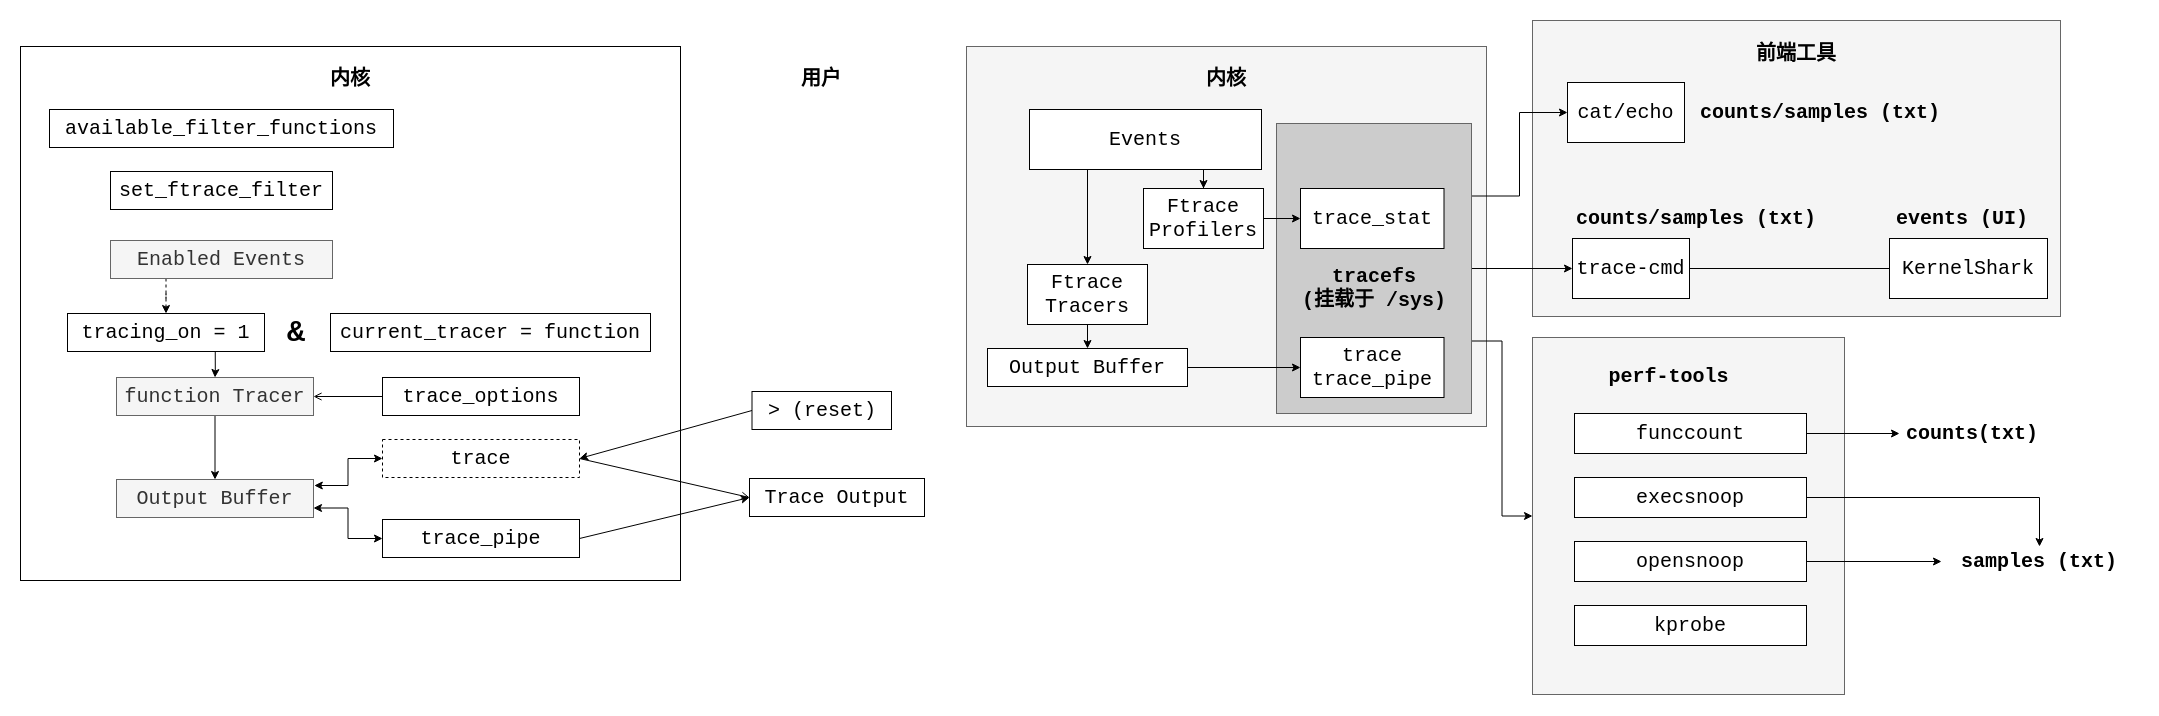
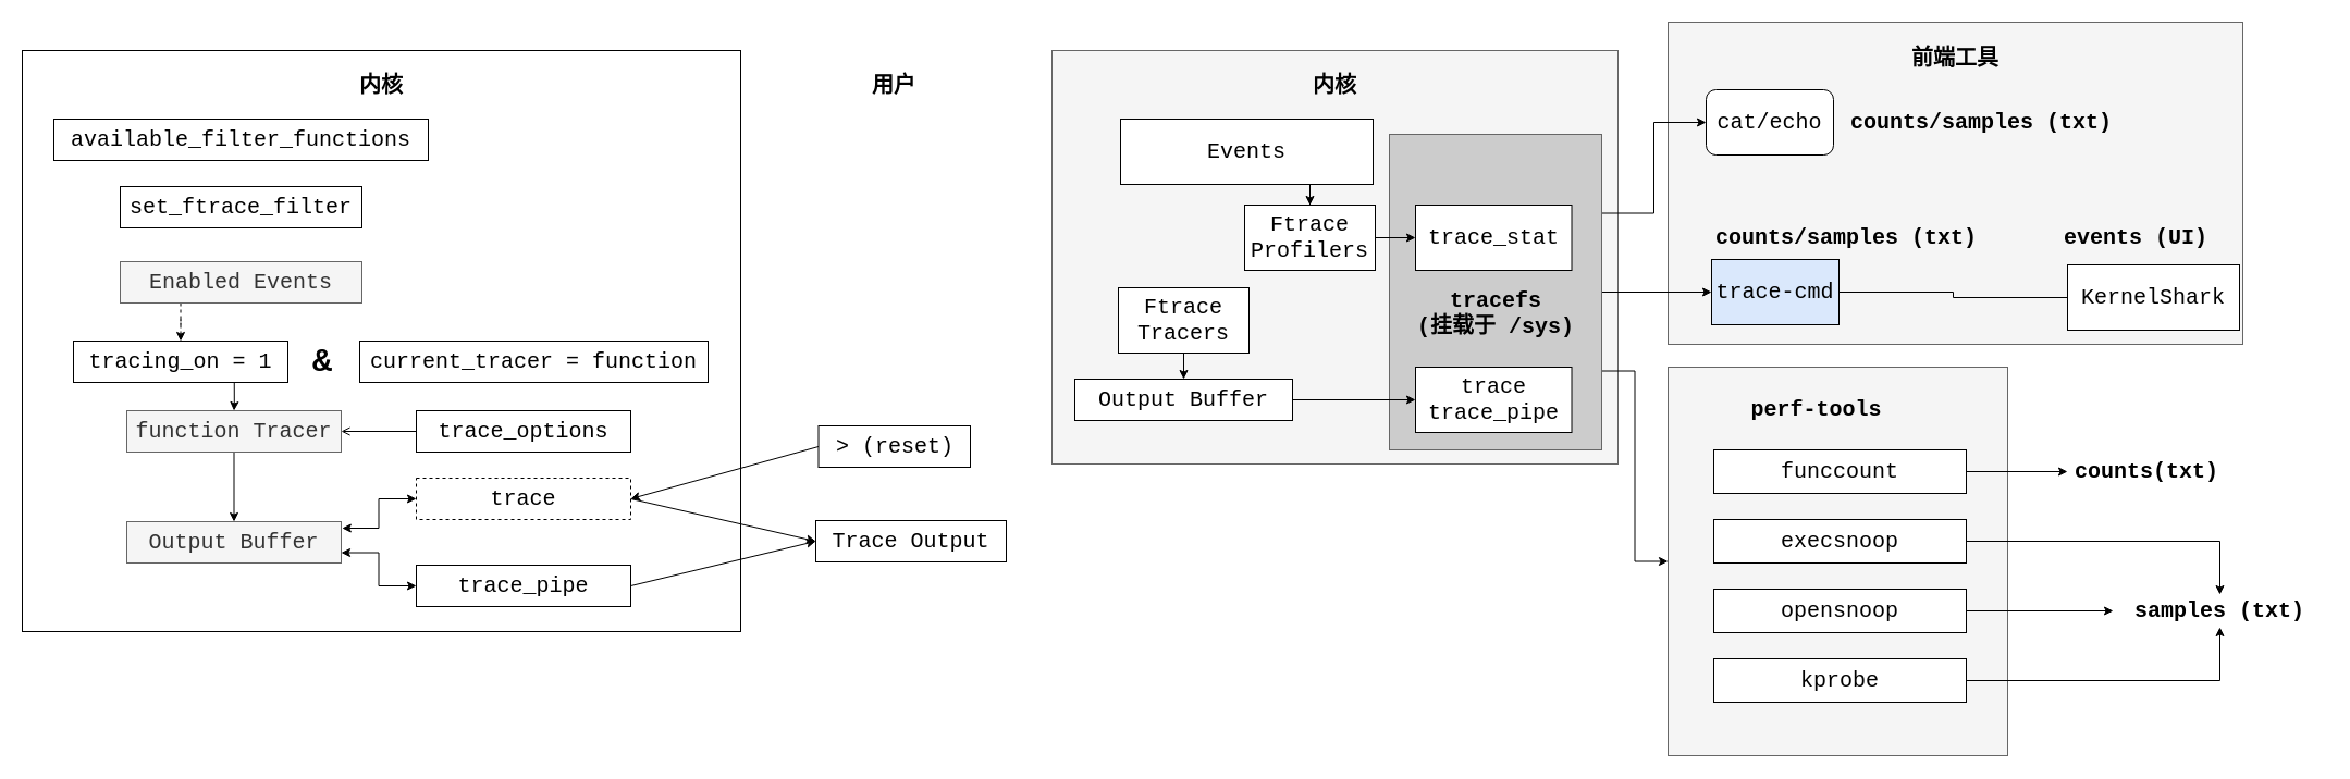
  <mxCell id="0" />
  <mxCell id="1" parent="0" />
  <mxCell id="2" value="" style="rounded=0;whiteSpace=wrap;html=1;fillColor=#f5f5f5;fontColor=#333333;strokeColor=#666666;" parent="1" vertex="1"><mxGeometry x="1532" y="20" width="528" height="296" as="geometry" /></mxCell>
  <mxCell id="3" value="" style="rounded=0;whiteSpace=wrap;html=1;fillColor=#f5f5f5;fontColor=#333333;strokeColor=#666666;" parent="1" vertex="1"><mxGeometry x="966" y="46" width="520" height="380" as="geometry" /></mxCell>
- <mxCell id="4" style="edgeStyle=orthogonalEdgeStyle;rounded=0;orthogonalLoop=1;jettySize=auto;html=1;fontFamily=Courier New;fontSize=20;exitX=0.25;exitY=1;exitDx=0;exitDy=0;" parent="1" source="6" target="9" edge="1"><mxGeometry relative="1" as="geometry" /></mxCell>
  <mxCell id="5" style="edgeStyle=orthogonalEdgeStyle;rounded=0;orthogonalLoop=1;jettySize=auto;html=1;fontFamily=Courier New;fontSize=20;exitX=0.75;exitY=1;exitDx=0;exitDy=0;" parent="1" source="6" target="10" edge="1"><mxGeometry relative="1" as="geometry" /></mxCell>
  <mxCell id="6" value="&lt;font style=&quot;font-size: 20px&quot; face=&quot;Courier New&quot;&gt;Events&lt;/font&gt;" style="rounded=0;whiteSpace=wrap;html=1;" parent="1" vertex="1"><mxGeometry x="1029" y="109" width="232" height="60" as="geometry" /></mxCell>
  <mxCell id="7" value="&lt;font style=&quot;font-size: 20px&quot; face=&quot;Courier New&quot;&gt;Output Buffer&lt;/font&gt;" style="rounded=0;whiteSpace=wrap;html=1;" parent="1" vertex="1"><mxGeometry x="987" y="348" width="200" height="38" as="geometry" /></mxCell>
  <mxCell id="8" style="edgeStyle=orthogonalEdgeStyle;rounded=0;orthogonalLoop=1;jettySize=auto;html=1;fontFamily=Courier New;fontSize=20;" parent="1" source="9" target="7" edge="1"><mxGeometry relative="1" as="geometry" /></mxCell>
  <mxCell id="9" value="&lt;font style=&quot;font-size: 20px&quot; face=&quot;Courier New&quot;&gt;Ftrace Tracers&lt;/font&gt;" style="rounded=0;whiteSpace=wrap;html=1;" parent="1" vertex="1"><mxGeometry x="1027" y="264" width="120" height="60" as="geometry" /></mxCell>
  <mxCell id="10" value="&lt;font style=&quot;font-size: 20px&quot; face=&quot;Courier New&quot;&gt;Ftrace Profilers&lt;/font&gt;" style="rounded=0;whiteSpace=wrap;html=1;" parent="1" vertex="1"><mxGeometry x="1143" y="188" width="120" height="60" as="geometry" /></mxCell>
  <mxCell id="11" value="&lt;b&gt;内核&lt;/b&gt;" style="text;html=1;strokeColor=none;fillColor=none;align=center;verticalAlign=middle;whiteSpace=wrap;rounded=0;fontFamily=Courier New;fontSize=20;" parent="1" vertex="1"><mxGeometry x="1181" y="64" width="90" height="30" as="geometry" /></mxCell>
  <mxCell id="12" style="edgeStyle=orthogonalEdgeStyle;rounded=0;orthogonalLoop=1;jettySize=auto;html=1;fontFamily=Courier New;fontSize=20;exitX=1;exitY=0.25;exitDx=0;exitDy=0;" parent="1" source="15" target="20" edge="1"><mxGeometry relative="1" as="geometry" /></mxCell>
  <mxCell id="13" style="edgeStyle=orthogonalEdgeStyle;rounded=0;orthogonalLoop=1;jettySize=auto;html=1;entryX=0;entryY=0.5;entryDx=0;entryDy=0;fontFamily=Courier New;fontSize=20;" parent="1" source="15" target="22" edge="1"><mxGeometry relative="1" as="geometry" /></mxCell>
  <mxCell id="14" style="edgeStyle=orthogonalEdgeStyle;rounded=0;orthogonalLoop=1;jettySize=auto;html=1;fontFamily=Courier New;fontSize=20;exitX=1;exitY=0.75;exitDx=0;exitDy=0;" parent="1" source="15" target="23" edge="1"><mxGeometry relative="1" as="geometry" /></mxCell>
  <mxCell id="15" value="" style="rounded=0;whiteSpace=wrap;html=1;fillColor=#CCCCCC;fontColor=#333333;strokeColor=#666666;" parent="1" vertex="1"><mxGeometry x="1276" y="123" width="195" height="290" as="geometry" /></mxCell>
  <mxCell id="16" value="&lt;font style=&quot;font-size: 20px&quot; face=&quot;Courier New&quot;&gt;trace_stat&lt;/font&gt;" style="rounded=0;whiteSpace=wrap;html=1;" parent="1" vertex="1"><mxGeometry x="1300" y="188" width="143.5" height="60" as="geometry" /></mxCell>
  <mxCell id="17" style="edgeStyle=orthogonalEdgeStyle;rounded=0;orthogonalLoop=1;jettySize=auto;html=1;fontFamily=Courier New;fontSize=20;" parent="1" source="10" target="16" edge="1"><mxGeometry relative="1" as="geometry" /></mxCell>
  <mxCell id="18" value="&lt;font style=&quot;font-size: 20px&quot; face=&quot;Courier New&quot;&gt;trace&lt;br&gt;trace_pipe&lt;br&gt;&lt;/font&gt;" style="rounded=0;whiteSpace=wrap;html=1;" parent="1" vertex="1"><mxGeometry x="1300" y="337" width="143.5" height="60" as="geometry" /></mxCell>
  <mxCell id="19" value="&lt;b&gt;tracefs &lt;br&gt;(挂载于 /sys)&lt;/b&gt;" style="text;html=1;strokeColor=none;fillColor=none;align=center;verticalAlign=middle;whiteSpace=wrap;rounded=0;fontFamily=Courier New;fontSize=20;" parent="1" vertex="1"><mxGeometry x="1283.5" y="273" width="180" height="30" as="geometry" /></mxCell>
- <mxCell id="20" value="&lt;font style=&quot;font-size: 20px&quot; face=&quot;Courier New&quot;&gt;cat/echo&lt;br&gt;&lt;/font&gt;" style="rounded=0;whiteSpace=wrap;html=1;" parent="1" vertex="1"><mxGeometry x="1567" y="82" width="117" height="60" as="geometry" /></mxCell>
+ <mxCell id="20" value="&lt;font style=&quot;font-size: 20px&quot; face=&quot;Courier New&quot;&gt;cat/echo&lt;br&gt;&lt;/font&gt;" style="whiteSpace=wrap;html=1;rounded=1;" parent="1" vertex="1"><mxGeometry x="1567" y="82" width="117" height="60" as="geometry" /></mxCell>
  <mxCell id="21" style="edgeStyle=orthogonalEdgeStyle;rounded=0;orthogonalLoop=1;jettySize=auto;html=1;fontFamily=Courier New;fontSize=20;endArrow=none;" parent="1" source="22" target="34" edge="1"><mxGeometry relative="1" as="geometry" /></mxCell>
- <mxCell id="22" value="&lt;font style=&quot;font-size: 20px&quot; face=&quot;Courier New&quot;&gt;trace-cmd&lt;br&gt;&lt;/font&gt;" style="rounded=0;whiteSpace=wrap;html=1;" parent="1" vertex="1"><mxGeometry x="1572" y="238" width="117" height="60" as="geometry" /></mxCell>
+ <mxCell id="22" value="&lt;font style=&quot;font-size: 20px&quot; face=&quot;Courier New&quot;&gt;trace-cmd&lt;br&gt;&lt;/font&gt;" style="rounded=0;whiteSpace=wrap;html=1;fillColor=#dae8fc;" parent="1" vertex="1"><mxGeometry x="1572" y="238" width="117" height="60" as="geometry" /></mxCell>
  <mxCell id="23" value="" style="rounded=0;whiteSpace=wrap;html=1;fillColor=#f5f5f5;fontColor=#333333;strokeColor=#666666;" parent="1" vertex="1"><mxGeometry x="1532" y="337" width="312" height="357" as="geometry" /></mxCell>
  <mxCell id="24" value="&lt;b&gt;perf-tools&lt;/b&gt;" style="text;html=1;strokeColor=none;fillColor=none;align=center;verticalAlign=middle;whiteSpace=wrap;rounded=0;fontFamily=Courier New;fontSize=20;" parent="1" vertex="1"><mxGeometry x="1595.5" y="361" width="145" height="30" as="geometry" /></mxCell>
  <mxCell id="25" style="edgeStyle=orthogonalEdgeStyle;rounded=0;orthogonalLoop=1;jettySize=auto;html=1;entryX=0;entryY=0.5;entryDx=0;entryDy=0;fontFamily=Courier New;fontSize=20;" parent="1" source="26" target="38" edge="1"><mxGeometry relative="1" as="geometry" /></mxCell>
  <mxCell id="26" value="&lt;font style=&quot;font-size: 20px&quot; face=&quot;Courier New&quot;&gt;funccount&lt;/font&gt;" style="rounded=0;whiteSpace=wrap;html=1;" parent="1" vertex="1"><mxGeometry x="1574" y="413" width="232" height="40" as="geometry" /></mxCell>
  <mxCell id="27" style="edgeStyle=orthogonalEdgeStyle;rounded=0;orthogonalLoop=1;jettySize=auto;html=1;fontFamily=Courier New;fontSize=20;" parent="1" source="28" target="39" edge="1"><mxGeometry relative="1" as="geometry" /></mxCell>
  <mxCell id="28" value="&lt;font style=&quot;font-size: 20px&quot; face=&quot;Courier New&quot;&gt;execsnoop&lt;/font&gt;" style="rounded=0;whiteSpace=wrap;html=1;" parent="1" vertex="1"><mxGeometry x="1574" y="477" width="232" height="40" as="geometry" /></mxCell>
  <mxCell id="29" style="edgeStyle=orthogonalEdgeStyle;rounded=0;orthogonalLoop=1;jettySize=auto;html=1;fontFamily=Courier New;fontSize=20;" parent="1" source="30" target="39" edge="1"><mxGeometry relative="1" as="geometry" /></mxCell>
  <mxCell id="30" value="&lt;font style=&quot;font-size: 20px&quot; face=&quot;Courier New&quot;&gt;opensnoop&lt;/font&gt;" style="rounded=0;whiteSpace=wrap;html=1;" parent="1" vertex="1"><mxGeometry x="1574" y="541" width="232" height="40" as="geometry" /></mxCell>
+ <mxCell id="31" style="edgeStyle=orthogonalEdgeStyle;rounded=0;orthogonalLoop=1;jettySize=auto;html=1;fontFamily=Courier New;fontSize=20;" parent="1" source="32" target="39" edge="1"><mxGeometry relative="1" as="geometry" /></mxCell>
  <mxCell id="32" value="&lt;font style=&quot;font-size: 20px&quot; face=&quot;Courier New&quot;&gt;kprobe&lt;/font&gt;" style="rounded=0;whiteSpace=wrap;html=1;" parent="1" vertex="1"><mxGeometry x="1574" y="605" width="232" height="40" as="geometry" /></mxCell>
  <mxCell id="33" value="&lt;b&gt;前端工具&lt;/b&gt;" style="text;html=1;strokeColor=none;fillColor=none;align=center;verticalAlign=middle;whiteSpace=wrap;rounded=0;fontFamily=Courier New;fontSize=20;" parent="1" vertex="1"><mxGeometry x="1753" y="39" width="86" height="30" as="geometry" /></mxCell>
- <mxCell id="34" value="&lt;font style=&quot;font-size: 20px&quot; face=&quot;Courier New&quot;&gt;KernelShark&lt;br&gt;&lt;/font&gt;" style="rounded=0;whiteSpace=wrap;html=1;" parent="1" vertex="1"><mxGeometry x="1889" y="238" width="158" height="60" as="geometry" /></mxCell>
+ <mxCell id="34" value="&lt;font style=&quot;font-size: 20px&quot; face=&quot;Courier New&quot;&gt;KernelShark&lt;br&gt;&lt;/font&gt;" style="rounded=0;whiteSpace=wrap;html=1;" parent="1" vertex="1"><mxGeometry x="1899" y="243" width="158" height="60" as="geometry" /></mxCell>
  <mxCell id="35" value="&lt;b&gt;counts/samples (txt)&lt;/b&gt;" style="text;html=1;strokeColor=none;fillColor=none;align=center;verticalAlign=middle;whiteSpace=wrap;rounded=0;fontFamily=Courier New;fontSize=20;" parent="1" vertex="1"><mxGeometry x="1691" y="97" width="258" height="30" as="geometry" /></mxCell>
  <mxCell id="36" value="&lt;b&gt;counts/samples (txt)&lt;/b&gt;" style="text;html=1;strokeColor=none;fillColor=none;align=center;verticalAlign=middle;whiteSpace=wrap;rounded=0;fontFamily=Courier New;fontSize=20;" parent="1" vertex="1"><mxGeometry x="1567" y="203" width="258" height="30" as="geometry" /></mxCell>
  <mxCell id="37" value="&lt;b&gt;events (UI)&lt;/b&gt;" style="text;html=1;strokeColor=none;fillColor=none;align=center;verticalAlign=middle;whiteSpace=wrap;rounded=0;fontFamily=Courier New;fontSize=20;" parent="1" vertex="1"><mxGeometry x="1887" y="203" width="150" height="30" as="geometry" /></mxCell>
  <mxCell id="38" value="&lt;b&gt;counts(txt)&lt;/b&gt;" style="text;html=1;strokeColor=none;fillColor=none;align=center;verticalAlign=middle;whiteSpace=wrap;rounded=0;fontFamily=Courier New;fontSize=20;" parent="1" vertex="1"><mxGeometry x="1899" y="418" width="146" height="30" as="geometry" /></mxCell>
  <mxCell id="39" value="&lt;b&gt;samples (txt)&lt;/b&gt;" style="text;html=1;strokeColor=none;fillColor=none;align=center;verticalAlign=middle;whiteSpace=wrap;rounded=0;fontFamily=Courier New;fontSize=20;" parent="1" vertex="1"><mxGeometry x="1941" y="546" width="196" height="30" as="geometry" /></mxCell>
  <mxCell id="40" style="edgeStyle=orthogonalEdgeStyle;rounded=0;orthogonalLoop=1;jettySize=auto;html=1;fontFamily=Courier New;fontSize=20;" parent="1" source="7" target="18" edge="1"><mxGeometry relative="1" as="geometry" /></mxCell>
  <mxCell id="41" value="" style="rounded=0;whiteSpace=wrap;html=1;" vertex="1" parent="1"><mxGeometry x="20" y="46" width="660" height="534" as="geometry" /></mxCell>
  <mxCell id="42" value="&lt;b&gt;内核&lt;/b&gt;" style="text;html=1;strokeColor=none;fillColor=none;align=center;verticalAlign=middle;whiteSpace=wrap;rounded=0;fontFamily=Courier New;fontSize=20;" vertex="1" parent="1"><mxGeometry x="305" y="64" width="90" height="30" as="geometry" /></mxCell>
  <mxCell id="43" value="&lt;font style=&quot;font-size: 20px&quot; face=&quot;Courier New&quot;&gt;available_filter_functions&lt;/font&gt;" style="rounded=0;whiteSpace=wrap;html=1;" vertex="1" parent="1"><mxGeometry x="49" y="109" width="344" height="38" as="geometry" /></mxCell>
  <mxCell id="44" value="&lt;font style=&quot;font-size: 20px&quot; face=&quot;Courier New&quot;&gt;set_ftrace_filter&lt;/font&gt;" style="rounded=0;whiteSpace=wrap;html=1;" vertex="1" parent="1"><mxGeometry x="110" y="171" width="222" height="38" as="geometry" /></mxCell>
  <mxCell id="45" style="edgeStyle=orthogonalEdgeStyle;rounded=0;orthogonalLoop=1;jettySize=auto;html=1;exitX=0.25;exitY=1;exitDx=0;exitDy=0;dashed=1;" edge="1" parent="1" source="46" target="48"><mxGeometry relative="1" as="geometry" /></mxCell>
  <mxCell id="46" value="&lt;font style=&quot;font-size: 20px&quot; face=&quot;Courier New&quot;&gt;Enabled Events&lt;/font&gt;" style="rounded=0;whiteSpace=wrap;html=1;fillColor=#f5f5f5;fontColor=#333333;strokeColor=#666666;" vertex="1" parent="1"><mxGeometry x="110" y="240" width="222" height="38" as="geometry" /></mxCell>
  <mxCell id="47" style="edgeStyle=orthogonalEdgeStyle;rounded=0;orthogonalLoop=1;jettySize=auto;html=1;fontSize=30;exitX=0.75;exitY=1;exitDx=0;exitDy=0;" edge="1" parent="1" source="48" target="52"><mxGeometry relative="1" as="geometry" /></mxCell>
  <mxCell id="48" value="&lt;font style=&quot;font-size: 20px&quot; face=&quot;Courier New&quot;&gt;tracing_on = 1&lt;/font&gt;" style="rounded=0;whiteSpace=wrap;html=1;" vertex="1" parent="1"><mxGeometry x="67" y="313" width="197" height="38" as="geometry" /></mxCell>
  <mxCell id="49" value="&lt;font style=&quot;font-size: 20px&quot; face=&quot;Courier New&quot;&gt;current_tracer = function&lt;/font&gt;" style="rounded=0;whiteSpace=wrap;html=1;" vertex="1" parent="1"><mxGeometry x="330" y="313" width="320" height="38" as="geometry" /></mxCell>
  <mxCell id="50" value="&lt;b&gt;&lt;font style=&quot;font-size: 30px&quot;&gt;&amp;amp;&lt;/font&gt;&lt;/b&gt;" style="text;html=1;strokeColor=none;fillColor=none;align=center;verticalAlign=middle;whiteSpace=wrap;rounded=0;fontFamily=Courier New;fontSize=20;" vertex="1" parent="1"><mxGeometry x="251" y="317" width="90" height="30" as="geometry" /></mxCell>
  <mxCell id="51" style="edgeStyle=orthogonalEdgeStyle;rounded=0;orthogonalLoop=1;jettySize=auto;html=1;entryX=0.5;entryY=0;entryDx=0;entryDy=0;fontSize=30;" edge="1" parent="1" source="52" target="57"><mxGeometry relative="1" as="geometry" /></mxCell>
  <mxCell id="52" value="&lt;font style=&quot;font-size: 20px&quot; face=&quot;Courier New&quot;&gt;function Tracer&lt;/font&gt;" style="rounded=0;whiteSpace=wrap;html=1;fillColor=#f5f5f5;fontColor=#333333;strokeColor=#666666;" vertex="1" parent="1"><mxGeometry x="116" y="377" width="197" height="38" as="geometry" /></mxCell>
  <mxCell id="53" style="edgeStyle=orthogonalEdgeStyle;rounded=0;orthogonalLoop=1;jettySize=auto;html=1;fontSize=30;endArrow=open;" edge="1" parent="1" source="54" target="52"><mxGeometry relative="1" as="geometry" /></mxCell>
  <mxCell id="54" value="&lt;font style=&quot;font-size: 20px&quot; face=&quot;Courier New&quot;&gt;trace_options&lt;/font&gt;" style="rounded=0;whiteSpace=wrap;html=1;" vertex="1" parent="1"><mxGeometry x="382" y="377" width="197" height="38" as="geometry" /></mxCell>
  <mxCell id="55" style="edgeStyle=orthogonalEdgeStyle;rounded=0;orthogonalLoop=1;jettySize=auto;html=1;entryX=0;entryY=0.5;entryDx=0;entryDy=0;fontSize=30;startArrow=classic;startFill=1;exitX=1.004;exitY=0.158;exitDx=0;exitDy=0;exitPerimeter=0;" edge="1" parent="1" source="57" target="59"><mxGeometry relative="1" as="geometry" /></mxCell>
  <mxCell id="56" style="edgeStyle=orthogonalEdgeStyle;rounded=0;orthogonalLoop=1;jettySize=auto;html=1;entryX=0;entryY=0.5;entryDx=0;entryDy=0;fontSize=30;startArrow=classic;startFill=1;exitX=1;exitY=0.75;exitDx=0;exitDy=0;" edge="1" parent="1" source="57" target="61"><mxGeometry relative="1" as="geometry" /></mxCell>
  <mxCell id="57" value="&lt;font style=&quot;font-size: 20px&quot; face=&quot;Courier New&quot;&gt;Output Buffer&lt;/font&gt;" style="rounded=0;whiteSpace=wrap;html=1;fillColor=#f5f5f5;fontColor=#333333;strokeColor=#666666;" vertex="1" parent="1"><mxGeometry x="116" y="479" width="197" height="38" as="geometry" /></mxCell>
- <mxCell id="58" style="edgeStyle=none;rounded=0;orthogonalLoop=1;jettySize=auto;html=1;entryX=0;entryY=0.5;entryDx=0;entryDy=0;fontSize=30;startArrow=none;startFill=0;exitX=1;exitY=0.5;exitDx=0;exitDy=0;endArrow=open;" edge="1" parent="1" source="59" target="65"><mxGeometry relative="1" as="geometry" /></mxCell>
+ <mxCell id="58" style="edgeStyle=none;rounded=0;orthogonalLoop=1;jettySize=auto;html=1;entryX=0;entryY=0.5;entryDx=0;entryDy=0;fontSize=30;startArrow=none;startFill=0;exitX=1;exitY=0.5;exitDx=0;exitDy=0;" edge="1" parent="1" source="59" target="65"><mxGeometry relative="1" as="geometry" /></mxCell>
  <mxCell id="59" value="&lt;font style=&quot;font-size: 20px&quot; face=&quot;Courier New&quot;&gt;trace&lt;/font&gt;" style="rounded=0;whiteSpace=wrap;html=1;dashed=1;" vertex="1" parent="1"><mxGeometry x="382" y="439" width="197" height="38" as="geometry" /></mxCell>
  <mxCell id="60" style="edgeStyle=none;rounded=0;orthogonalLoop=1;jettySize=auto;html=1;entryX=0;entryY=0.5;entryDx=0;entryDy=0;fontSize=30;startArrow=none;startFill=0;exitX=1;exitY=0.5;exitDx=0;exitDy=0;" edge="1" parent="1" source="61" target="65"><mxGeometry relative="1" as="geometry" /></mxCell>
  <mxCell id="61" value="&lt;font style=&quot;font-size: 20px&quot; face=&quot;Courier New&quot;&gt;trace_pipe&lt;/font&gt;" style="rounded=0;whiteSpace=wrap;html=1;" vertex="1" parent="1"><mxGeometry x="382" y="519" width="197" height="38" as="geometry" /></mxCell>
  <mxCell id="62" value="&lt;b&gt;用户&lt;/b&gt;" style="text;html=1;strokeColor=none;fillColor=none;align=center;verticalAlign=middle;whiteSpace=wrap;rounded=0;fontFamily=Courier New;fontSize=20;" vertex="1" parent="1"><mxGeometry x="776.25" y="64" width="90" height="30" as="geometry" /></mxCell>
  <mxCell id="63" style="rounded=0;orthogonalLoop=1;jettySize=auto;html=1;entryX=1;entryY=0.5;entryDx=0;entryDy=0;fontSize=30;startArrow=none;startFill=0;exitX=0;exitY=0.5;exitDx=0;exitDy=0;" edge="1" parent="1" source="64" target="59"><mxGeometry relative="1" as="geometry" /></mxCell>
  <mxCell id="64" value="&lt;font face=&quot;Courier New&quot;&gt;&lt;span style=&quot;font-size: 20px&quot;&gt;&amp;gt; (reset)&lt;/span&gt;&lt;/font&gt;" style="rounded=0;whiteSpace=wrap;html=1;" vertex="1" parent="1"><mxGeometry x="751.5" y="391" width="139.5" height="38" as="geometry" /></mxCell>
  <mxCell id="65" value="&lt;font face=&quot;Courier New&quot;&gt;&lt;span style=&quot;font-size: 20px&quot;&gt;Trace Output&lt;/span&gt;&lt;/font&gt;" style="rounded=0;whiteSpace=wrap;html=1;" vertex="1" parent="1"><mxGeometry x="749" y="478" width="175" height="38" as="geometry" /></mxCell>
